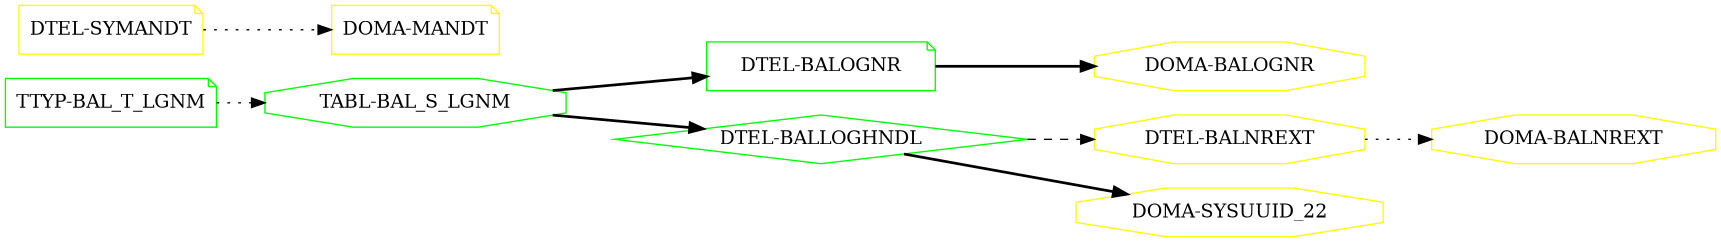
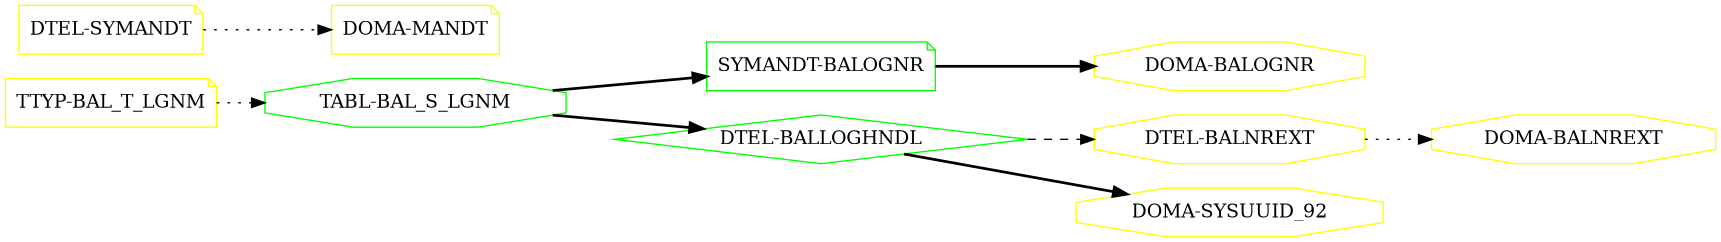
  digraph {
    rankdir=LR
    node [color=yellow shape=octagon]
    edge [style=bold]
-   "TTYP-BAL_T_LGNM" [color=green shape=note]
+   "TTYP-BAL_T_LGNM" [shape=note]
    "TABL-BAL_S_LGNM" [color=green]
-   "DTEL-BALOGNR" [color=green shape=note]
+   "DTEL-BALOGNR" [color=green shape=note label="SYMANDT-BALOGNR"]
    "DTEL-BALLOGHNDL" [color=green shape=diamond]
    "DTEL-SYMANDT" [shape=note]
    "DOMA-MANDT" [shape=note]
    "DOMA-BALOGNR"
    "DTEL-BALNREXT"
-   "DOMA-SYSUUID_22"
+   "DOMA-SYSUUID_22" [label="DOMA-SYSUUID_92"]
    "DOMA-BALNREXT"
    "TTYP-BAL_T_LGNM" -> "TABL-BAL_S_LGNM" [style=dotted]
    "TABL-BAL_S_LGNM" -> "DTEL-BALOGNR"
    "TABL-BAL_S_LGNM" -> "DTEL-BALLOGHNDL"
    "DTEL-BALOGNR" -> "DOMA-BALOGNR"
    "DTEL-BALLOGHNDL" -> "DTEL-BALNREXT" [style=dashed]
    "DTEL-BALLOGHNDL" -> "DOMA-SYSUUID_22"
    "DTEL-SYMANDT" -> "DOMA-MANDT" [style=dotted]
    "DTEL-BALNREXT" -> "DOMA-BALNREXT" [style=dotted]
  }
